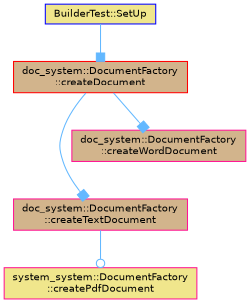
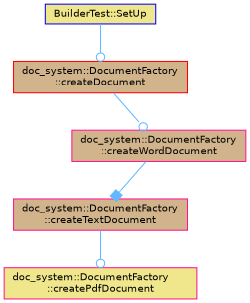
  digraph {
    rankdir=TB
    node [color=deeppink fillcolor=tan fontname=Helvetica fontsize=10 shape=box style=filled]
    edge [arrowhead=odot color=steelblue1 fontname=Helvetica fontsize=10 labelfontname=Helvetica labelfontsize=10 style=solid]
    n1 [color=blue fillcolor=khaki fontcolor=black height=0.2 label="BuilderTest::SetUp" width=0.4]
    n2 [color=red height=0.2 label="doc_system::DocumentFactory\l::createDocument" width=0.4]
    n3 [height=0.2 label="doc_system::DocumentFactory\l::createTextDocument" width=0.4]
    n4 [height=0.2 label="doc_system::DocumentFactory\l::createWordDocument" width=0.4]
-   n5 [fillcolor=khaki height=0.2 label="system_system::DocumentFactory\l::createPdfDocument" width=0.4]
-   n1 -> n2 [arrowhead=box]
-   n2 -> n3 [arrowhead=box]
-   n2 -> n4 [arrowhead=box]
+   n5 [fillcolor=khaki height=0.2 label="doc_system::DocumentFactory\l::createPdfDocument" width=0.4]
+   n1 -> n2
+   n4 -> n3 [arrowhead=box]
+   n2 -> n4
    n3 -> n5
  }
